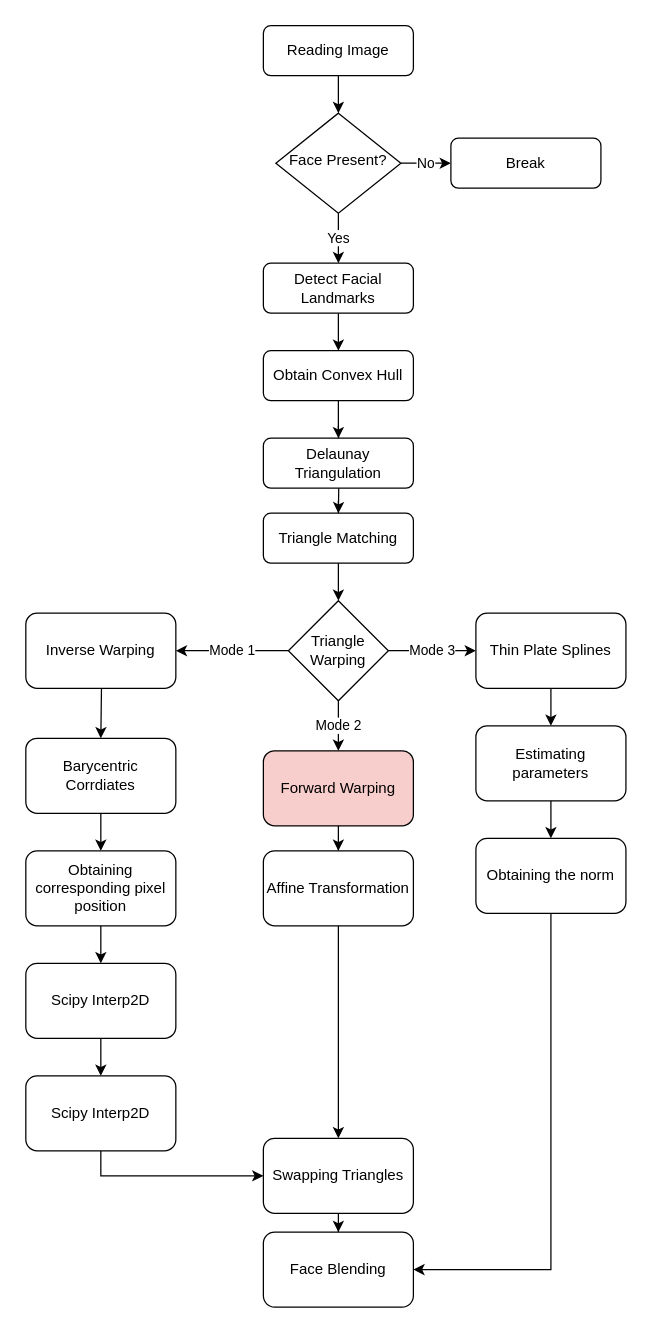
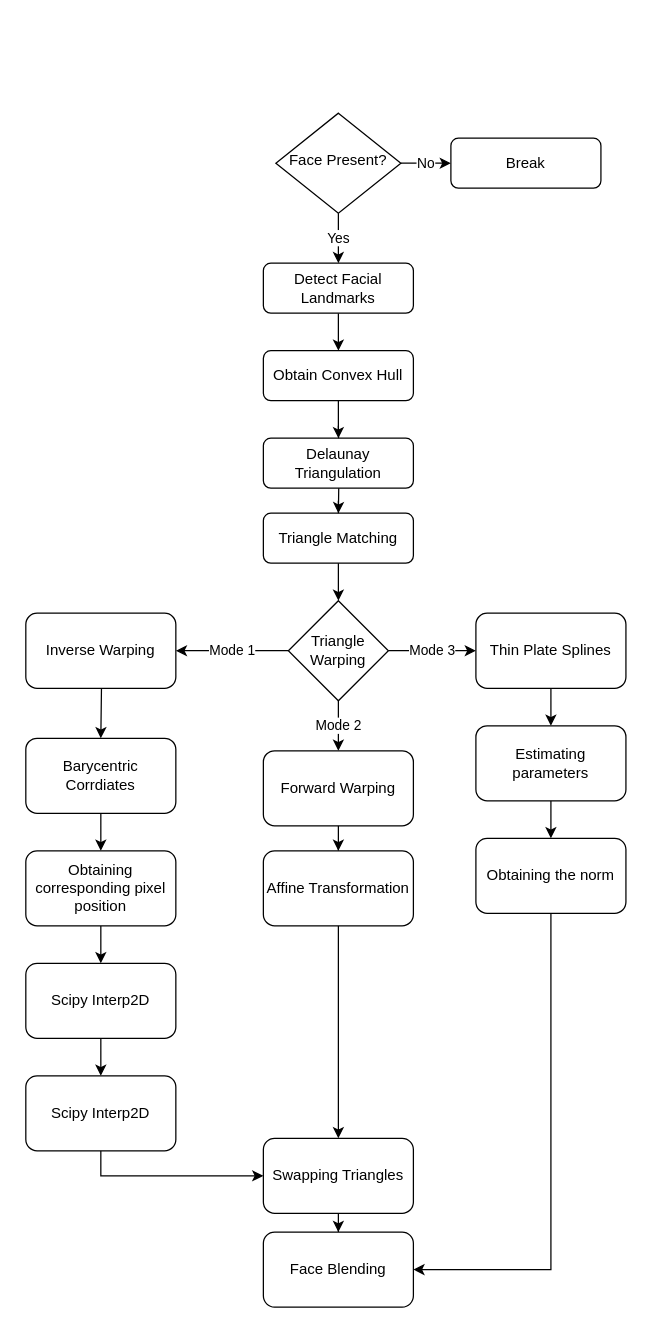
  <mxCell id="0" />
  <mxCell id="1" parent="0" />
- <mxCell id="2" style="edgeStyle=orthogonalEdgeStyle;rounded=0;orthogonalLoop=1;jettySize=auto;html=1;entryX=0.5;entryY=0;entryDx=0;entryDy=0;" edge="1" parent="1" source="3" target="6"><mxGeometry relative="1" as="geometry"><mxPoint x="270" y="130" as="targetPoint" /></mxGeometry></mxCell>
- <mxCell id="3" value="Reading Image" style="rounded=1;whiteSpace=wrap;html=1;fontSize=12;glass=0;strokeWidth=1;shadow=0;" parent="1" vertex="1"><mxGeometry x="210" y="20" width="120" height="40" as="geometry" /></mxCell>
  <mxCell id="4" value="No" style="edgeStyle=orthogonalEdgeStyle;rounded=0;orthogonalLoop=1;jettySize=auto;html=1;exitX=1;exitY=0.5;exitDx=0;exitDy=0;entryX=0;entryY=0.5;entryDx=0;entryDy=0;" edge="1" parent="1" source="6" target="7"><mxGeometry relative="1" as="geometry" /></mxCell>
  <mxCell id="5" value="Yes" style="edgeStyle=orthogonalEdgeStyle;rounded=0;orthogonalLoop=1;jettySize=auto;html=1;exitX=0.5;exitY=1;exitDx=0;exitDy=0;entryX=0.5;entryY=0;entryDx=0;entryDy=0;" edge="1" parent="1" source="6" target="9"><mxGeometry relative="1" as="geometry" /></mxCell>
  <mxCell id="6" value="Face Present?" style="rhombus;whiteSpace=wrap;html=1;shadow=0;fontFamily=Helvetica;fontSize=12;align=center;strokeWidth=1;spacing=6;spacingTop=-4;" vertex="1" parent="1"><mxGeometry x="220" y="90" width="100" height="80" as="geometry" /></mxCell>
  <mxCell id="7" value="Break" style="rounded=1;whiteSpace=wrap;html=1;fontSize=12;glass=0;strokeWidth=1;shadow=0;" vertex="1" parent="1"><mxGeometry x="360" y="110" width="120" height="40" as="geometry" /></mxCell>
  <mxCell id="8" style="edgeStyle=orthogonalEdgeStyle;rounded=0;orthogonalLoop=1;jettySize=auto;html=1;exitX=0.5;exitY=1;exitDx=0;exitDy=0;" edge="1" parent="1" source="9" target="11"><mxGeometry relative="1" as="geometry" /></mxCell>
  <mxCell id="9" value="Detect Facial Landmarks" style="rounded=1;whiteSpace=wrap;html=1;fontSize=12;glass=0;strokeWidth=1;shadow=0;" vertex="1" parent="1"><mxGeometry x="210" y="210" width="120" height="40" as="geometry" /></mxCell>
  <mxCell id="10" value="" style="edgeStyle=orthogonalEdgeStyle;rounded=0;orthogonalLoop=1;jettySize=auto;html=1;" edge="1" parent="1" source="11" target="13"><mxGeometry relative="1" as="geometry" /></mxCell>
  <mxCell id="11" value="Obtain Convex Hull" style="rounded=1;whiteSpace=wrap;html=1;fontSize=12;glass=0;strokeWidth=1;shadow=0;" vertex="1" parent="1"><mxGeometry x="210" y="280" width="120" height="40" as="geometry" /></mxCell>
  <mxCell id="12" value="" style="edgeStyle=orthogonalEdgeStyle;rounded=0;orthogonalLoop=1;jettySize=auto;html=1;" edge="1" parent="1" target="15"><mxGeometry relative="1" as="geometry"><mxPoint x="270" y="340" as="sourcePoint" /></mxGeometry></mxCell>
  <mxCell id="13" value="Delaunay Triangulation" style="rounded=1;whiteSpace=wrap;html=1;fontSize=12;glass=0;strokeWidth=1;shadow=0;" vertex="1" parent="1"><mxGeometry x="210" y="350" width="120" height="40" as="geometry" /></mxCell>
  <mxCell id="14" value="" style="edgeStyle=orthogonalEdgeStyle;rounded=0;orthogonalLoop=1;jettySize=auto;html=1;" edge="1" parent="1"><mxGeometry relative="1" as="geometry"><mxPoint x="270" y="400" as="sourcePoint" /><mxPoint x="270" y="480" as="targetPoint" /></mxGeometry></mxCell>
  <mxCell id="15" value="Triangle Matching" style="rounded=1;whiteSpace=wrap;html=1;fontSize=12;glass=0;strokeWidth=1;shadow=0;" vertex="1" parent="1"><mxGeometry x="210" y="410" width="120" height="40" as="geometry" /></mxCell>
  <mxCell id="16" value="Mode 3" style="edgeStyle=orthogonalEdgeStyle;rounded=0;orthogonalLoop=1;jettySize=auto;html=1;exitX=1;exitY=0.5;exitDx=0;exitDy=0;" edge="1" parent="1" source="19" target="21"><mxGeometry relative="1" as="geometry" /></mxCell>
  <mxCell id="17" value="Mode 2" style="edgeStyle=orthogonalEdgeStyle;rounded=0;orthogonalLoop=1;jettySize=auto;html=1;exitX=0.5;exitY=1;exitDx=0;exitDy=0;entryX=0.5;entryY=0;entryDx=0;entryDy=0;" edge="1" parent="1" source="19" target="27"><mxGeometry relative="1" as="geometry" /></mxCell>
  <mxCell id="18" value="Mode 1" style="edgeStyle=orthogonalEdgeStyle;rounded=0;orthogonalLoop=1;jettySize=auto;html=1;exitX=0;exitY=0.5;exitDx=0;exitDy=0;entryX=1;entryY=0.5;entryDx=0;entryDy=0;" edge="1" parent="1" source="19" target="31"><mxGeometry relative="1" as="geometry" /></mxCell>
  <mxCell id="19" value="Triangle Warping" style="rhombus;whiteSpace=wrap;html=1;" vertex="1" parent="1"><mxGeometry x="230" y="480" width="80" height="80" as="geometry" /></mxCell>
  <mxCell id="20" value="" style="edgeStyle=orthogonalEdgeStyle;rounded=0;orthogonalLoop=1;jettySize=auto;html=1;" edge="1" parent="1" source="21" target="23"><mxGeometry relative="1" as="geometry" /></mxCell>
  <mxCell id="21" value="Thin Plate Splines" style="rounded=1;whiteSpace=wrap;html=1;" vertex="1" parent="1"><mxGeometry x="380" y="490" width="120" height="60" as="geometry" /></mxCell>
  <mxCell id="22" value="" style="edgeStyle=orthogonalEdgeStyle;rounded=0;orthogonalLoop=1;jettySize=auto;html=1;" edge="1" parent="1" source="23" target="25"><mxGeometry relative="1" as="geometry" /></mxCell>
  <mxCell id="23" value="Estimating parameters" style="rounded=1;whiteSpace=wrap;html=1;" vertex="1" parent="1"><mxGeometry x="380" y="580" width="120" height="60" as="geometry" /></mxCell>
  <mxCell id="24" style="edgeStyle=orthogonalEdgeStyle;rounded=0;orthogonalLoop=1;jettySize=auto;html=1;exitX=0.5;exitY=1;exitDx=0;exitDy=0;entryX=1;entryY=0.5;entryDx=0;entryDy=0;" edge="1" parent="1" source="25" target="42"><mxGeometry relative="1" as="geometry" /></mxCell>
  <mxCell id="25" value="Obtaining the norm" style="rounded=1;whiteSpace=wrap;html=1;" vertex="1" parent="1"><mxGeometry x="380" y="670" width="120" height="60" as="geometry" /></mxCell>
  <mxCell id="26" value="" style="edgeStyle=orthogonalEdgeStyle;rounded=0;orthogonalLoop=1;jettySize=auto;html=1;" edge="1" parent="1" source="27" target="29"><mxGeometry relative="1" as="geometry" /></mxCell>
- <mxCell id="27" value="Forward Warping" style="rounded=1;whiteSpace=wrap;html=1;fillColor=#f8cecc;" vertex="1" parent="1"><mxGeometry x="210" y="600" width="120" height="60" as="geometry" /></mxCell>
+ <mxCell id="27" value="Forward Warping" style="rounded=1;whiteSpace=wrap;html=1;" vertex="1" parent="1"><mxGeometry x="210" y="600" width="120" height="60" as="geometry" /></mxCell>
  <mxCell id="28" style="edgeStyle=orthogonalEdgeStyle;rounded=0;orthogonalLoop=1;jettySize=auto;html=1;exitX=0.5;exitY=1;exitDx=0;exitDy=0;" edge="1" parent="1" source="29" target="41"><mxGeometry relative="1" as="geometry"><mxPoint x="260" y="900" as="targetPoint" /></mxGeometry></mxCell>
  <mxCell id="29" value="Affine Transformation" style="rounded=1;whiteSpace=wrap;html=1;" vertex="1" parent="1"><mxGeometry x="210" y="680" width="120" height="60" as="geometry" /></mxCell>
  <mxCell id="30" value="" style="edgeStyle=orthogonalEdgeStyle;rounded=0;orthogonalLoop=1;jettySize=auto;html=1;" edge="1" parent="1" target="33"><mxGeometry relative="1" as="geometry"><mxPoint x="80" y="510" as="sourcePoint" /></mxGeometry></mxCell>
  <mxCell id="31" value="Inverse Warping" style="rounded=1;whiteSpace=wrap;html=1;" vertex="1" parent="1"><mxGeometry x="20" y="490" width="120" height="60" as="geometry" /></mxCell>
  <mxCell id="32" value="" style="edgeStyle=orthogonalEdgeStyle;rounded=0;orthogonalLoop=1;jettySize=auto;html=1;" edge="1" parent="1" source="33" target="35"><mxGeometry relative="1" as="geometry" /></mxCell>
  <mxCell id="33" value="Barycentric Corrdiates" style="rounded=1;whiteSpace=wrap;html=1;" vertex="1" parent="1"><mxGeometry x="20" y="590" width="120" height="60" as="geometry" /></mxCell>
  <mxCell id="34" value="" style="edgeStyle=orthogonalEdgeStyle;rounded=0;orthogonalLoop=1;jettySize=auto;html=1;" edge="1" parent="1" source="35" target="37"><mxGeometry relative="1" as="geometry" /></mxCell>
  <mxCell id="35" value="Obtaining corresponding pixel position" style="rounded=1;whiteSpace=wrap;html=1;" vertex="1" parent="1"><mxGeometry x="20" y="680" width="120" height="60" as="geometry" /></mxCell>
  <mxCell id="36" value="" style="edgeStyle=orthogonalEdgeStyle;rounded=0;orthogonalLoop=1;jettySize=auto;html=1;" edge="1" parent="1" source="37" target="39"><mxGeometry relative="1" as="geometry" /></mxCell>
  <mxCell id="37" value="Scipy Interp2D" style="rounded=1;whiteSpace=wrap;html=1;" vertex="1" parent="1"><mxGeometry x="20" y="770" width="120" height="60" as="geometry" /></mxCell>
  <mxCell id="38" value="" style="edgeStyle=orthogonalEdgeStyle;rounded=0;orthogonalLoop=1;jettySize=auto;html=1;" edge="1" parent="1" source="39" target="41"><mxGeometry relative="1" as="geometry"><Array as="points"><mxPoint x="80" y="940" /></Array></mxGeometry></mxCell>
  <mxCell id="39" value="Scipy Interp2D" style="rounded=1;whiteSpace=wrap;html=1;" vertex="1" parent="1"><mxGeometry x="20" y="860" width="120" height="60" as="geometry" /></mxCell>
  <mxCell id="40" value="" style="edgeStyle=orthogonalEdgeStyle;rounded=0;orthogonalLoop=1;jettySize=auto;html=1;" edge="1" parent="1" source="41" target="42"><mxGeometry relative="1" as="geometry" /></mxCell>
  <mxCell id="41" value="Swapping Triangles" style="rounded=1;whiteSpace=wrap;html=1;" vertex="1" parent="1"><mxGeometry x="210" y="910" width="120" height="60" as="geometry" /></mxCell>
  <mxCell id="42" value="Face Blending" style="rounded=1;whiteSpace=wrap;html=1;" vertex="1" parent="1"><mxGeometry x="210" y="985" width="120" height="60" as="geometry" /></mxCell>
